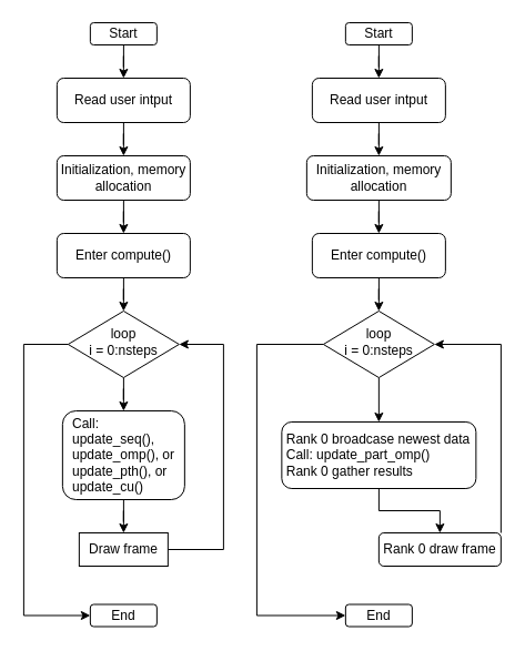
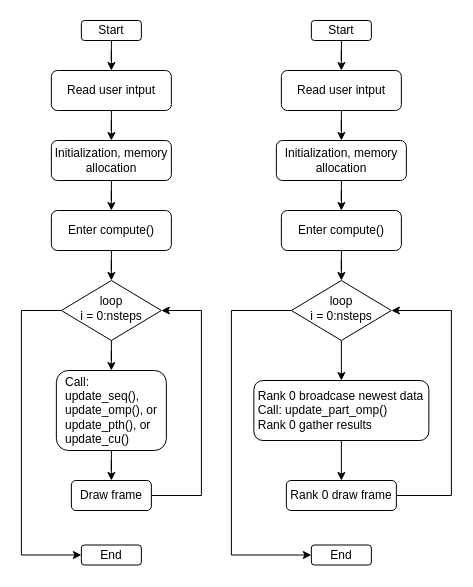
  <mxCell id="0" />
  <mxCell id="1" parent="0" />
  <mxCell id="2" style="edgeStyle=orthogonalEdgeStyle;rounded=0;orthogonalLoop=1;jettySize=auto;html=1;entryX=0.5;entryY=0;entryDx=0;entryDy=0;" parent="1" source="3" target="8" edge="1"><mxGeometry relative="1" as="geometry" /></mxCell>
  <mxCell id="3" value="Initialization, memory allocation" style="rounded=1;whiteSpace=wrap;html=1;fontSize=12;glass=0;strokeWidth=1;shadow=0;" parent="1" vertex="1"><mxGeometry x="50.86" y="140" width="120" height="40" as="geometry" /></mxCell>
  <mxCell id="4" style="edgeStyle=orthogonalEdgeStyle;rounded=0;orthogonalLoop=1;jettySize=auto;html=1;entryX=0.5;entryY=0;entryDx=0;entryDy=0;" parent="1" source="6" target="14" edge="1"><mxGeometry relative="1" as="geometry" /></mxCell>
  <mxCell id="5" style="edgeStyle=orthogonalEdgeStyle;rounded=0;orthogonalLoop=1;jettySize=auto;html=1;entryX=0;entryY=0.5;entryDx=0;entryDy=0;" parent="1" source="6" target="17" edge="1"><mxGeometry relative="1" as="geometry"><Array as="points"><mxPoint x="20.86" y="310" /><mxPoint x="20.86" y="555" /></Array></mxGeometry></mxCell>
  <mxCell id="6" value="loop&lt;br&gt;i = 0:nsteps" style="rhombus;whiteSpace=wrap;html=1;shadow=0;fontFamily=Helvetica;fontSize=12;align=center;strokeWidth=1;spacing=6;spacingTop=-4;" parent="1" vertex="1"><mxGeometry x="60.86" y="280" width="100" height="60" as="geometry" /></mxCell>
  <mxCell id="7" style="edgeStyle=orthogonalEdgeStyle;rounded=0;orthogonalLoop=1;jettySize=auto;html=1;entryX=0.5;entryY=0;entryDx=0;entryDy=0;" parent="1" source="8" target="6" edge="1"><mxGeometry relative="1" as="geometry" /></mxCell>
  <mxCell id="8" value="Enter compute()" style="rounded=1;whiteSpace=wrap;html=1;fontSize=12;glass=0;strokeWidth=1;shadow=0;" parent="1" vertex="1"><mxGeometry x="50.86" y="210" width="120" height="40" as="geometry" /></mxCell>
  <mxCell id="9" style="edgeStyle=orthogonalEdgeStyle;rounded=0;orthogonalLoop=1;jettySize=auto;html=1;entryX=0.5;entryY=0;entryDx=0;entryDy=0;" parent="1" source="10" target="3" edge="1"><mxGeometry relative="1" as="geometry" /></mxCell>
  <mxCell id="10" value="Read user intput" style="rounded=1;whiteSpace=wrap;html=1;fontSize=12;glass=0;strokeWidth=1;shadow=0;" parent="1" vertex="1"><mxGeometry x="50.86" y="70" width="120" height="40" as="geometry" /></mxCell>
  <mxCell id="11" style="edgeStyle=orthogonalEdgeStyle;rounded=0;orthogonalLoop=1;jettySize=auto;html=1;entryX=0.5;entryY=0;entryDx=0;entryDy=0;" parent="1" source="12" target="10" edge="1"><mxGeometry relative="1" as="geometry" /></mxCell>
  <mxCell id="12" value="Start" style="rounded=1;whiteSpace=wrap;html=1;fontSize=12;glass=0;strokeWidth=1;shadow=0;" parent="1" vertex="1"><mxGeometry x="80.86" y="20" width="60" height="20" as="geometry" /></mxCell>
  <mxCell id="13" style="edgeStyle=orthogonalEdgeStyle;rounded=0;orthogonalLoop=1;jettySize=auto;html=1;entryX=0.5;entryY=0;entryDx=0;entryDy=0;" parent="1" source="14" target="16" edge="1"><mxGeometry relative="1" as="geometry" /></mxCell>
  <mxCell id="14" value="&lt;div style=&quot;text-align: left;&quot;&gt;&lt;span style=&quot;background-color: initial;&quot;&gt;Call:&lt;/span&gt;&lt;/div&gt;&lt;div style=&quot;text-align: left;&quot;&gt;&lt;span style=&quot;background-color: initial;&quot;&gt;update_seq(),&amp;nbsp;&lt;/span&gt;&lt;/div&gt;&lt;div style=&quot;text-align: left;&quot;&gt;&lt;span style=&quot;background-color: initial;&quot;&gt;update_omp(), or&lt;/span&gt;&lt;/div&gt;&lt;div style=&quot;text-align: left;&quot;&gt;update_pth(), or&lt;/div&gt;&lt;div style=&quot;text-align: left;&quot;&gt;update_cu()&lt;/div&gt;" style="rounded=1;whiteSpace=wrap;html=1;fontSize=12;glass=0;strokeWidth=1;shadow=0;" parent="1" vertex="1"><mxGeometry x="55.86" y="370" width="110" height="80" as="geometry" /></mxCell>
  <mxCell id="15" style="edgeStyle=orthogonalEdgeStyle;rounded=0;orthogonalLoop=1;jettySize=auto;html=1;entryX=1;entryY=0.5;entryDx=0;entryDy=0;" parent="1" source="16" target="6" edge="1"><mxGeometry relative="1" as="geometry"><Array as="points"><mxPoint x="200.86" y="495" /><mxPoint x="200.86" y="310" /></Array></mxGeometry></mxCell>
- <mxCell id="16" value="Draw frame" style="whiteSpace=wrap;html=1;rounded=0;" parent="1" vertex="1"><mxGeometry x="70.86" y="480" width="80" height="30" as="geometry" /></mxCell>
+ <mxCell id="16" value="Draw frame" style="rounded=1;whiteSpace=wrap;html=1;" parent="1" vertex="1"><mxGeometry x="70.86" y="480" width="80" height="30" as="geometry" /></mxCell>
  <mxCell id="17" value="End" style="rounded=1;whiteSpace=wrap;html=1;fontSize=12;glass=0;strokeWidth=1;shadow=0;" parent="1" vertex="1"><mxGeometry x="80.86" y="544.5" width="60" height="20" as="geometry" /></mxCell>
  <mxCell id="18" style="edgeStyle=orthogonalEdgeStyle;rounded=0;orthogonalLoop=1;jettySize=auto;html=1;entryX=0.5;entryY=0;entryDx=0;entryDy=0;" parent="1" source="19" target="24" edge="1"><mxGeometry relative="1" as="geometry" /></mxCell>
  <mxCell id="19" value="Initialization, memory allocation" style="rounded=1;whiteSpace=wrap;html=1;fontSize=12;glass=0;strokeWidth=1;shadow=0;" parent="1" vertex="1"><mxGeometry x="275.86" y="140" width="130" height="40" as="geometry" /></mxCell>
  <mxCell id="20" style="edgeStyle=orthogonalEdgeStyle;rounded=0;orthogonalLoop=1;jettySize=auto;html=1;entryX=0.5;entryY=0;entryDx=0;entryDy=0;" parent="1" source="22" target="30" edge="1"><mxGeometry relative="1" as="geometry" /></mxCell>
  <mxCell id="21" style="edgeStyle=orthogonalEdgeStyle;rounded=0;orthogonalLoop=1;jettySize=auto;html=1;entryX=0;entryY=0.5;entryDx=0;entryDy=0;" parent="1" source="22" target="33" edge="1"><mxGeometry relative="1" as="geometry"><Array as="points"><mxPoint x="230.86" y="310" /><mxPoint x="230.86" y="554" /></Array></mxGeometry></mxCell>
  <mxCell id="22" value="loop&lt;br&gt;i = 0:nsteps" style="rhombus;whiteSpace=wrap;html=1;shadow=0;fontFamily=Helvetica;fontSize=12;align=center;strokeWidth=1;spacing=6;spacingTop=-4;" parent="1" vertex="1"><mxGeometry x="290.86" y="280" width="100" height="60" as="geometry" /></mxCell>
  <mxCell id="23" style="edgeStyle=orthogonalEdgeStyle;rounded=0;orthogonalLoop=1;jettySize=auto;html=1;entryX=0.5;entryY=0;entryDx=0;entryDy=0;" parent="1" source="24" target="22" edge="1"><mxGeometry relative="1" as="geometry" /></mxCell>
  <mxCell id="24" value="Enter compute()" style="rounded=1;whiteSpace=wrap;html=1;fontSize=12;glass=0;strokeWidth=1;shadow=0;" parent="1" vertex="1"><mxGeometry x="280.86" y="210" width="120" height="40" as="geometry" /></mxCell>
  <mxCell id="25" style="edgeStyle=orthogonalEdgeStyle;rounded=0;orthogonalLoop=1;jettySize=auto;html=1;entryX=0.5;entryY=0;entryDx=0;entryDy=0;" parent="1" source="26" target="19" edge="1"><mxGeometry relative="1" as="geometry" /></mxCell>
  <mxCell id="26" value="Read user intput" style="rounded=1;whiteSpace=wrap;html=1;fontSize=12;glass=0;strokeWidth=1;shadow=0;" parent="1" vertex="1"><mxGeometry x="280.86" y="70" width="120" height="40" as="geometry" /></mxCell>
  <mxCell id="27" style="edgeStyle=orthogonalEdgeStyle;rounded=0;orthogonalLoop=1;jettySize=auto;html=1;entryX=0.5;entryY=0;entryDx=0;entryDy=0;" parent="1" source="28" target="26" edge="1"><mxGeometry relative="1" as="geometry" /></mxCell>
  <mxCell id="28" value="Start" style="rounded=1;whiteSpace=wrap;html=1;fontSize=12;glass=0;strokeWidth=1;shadow=0;" parent="1" vertex="1"><mxGeometry x="310.86" y="20" width="60" height="20" as="geometry" /></mxCell>
  <mxCell id="29" style="edgeStyle=orthogonalEdgeStyle;rounded=0;orthogonalLoop=1;jettySize=auto;html=1;entryX=0.5;entryY=0;entryDx=0;entryDy=0;" parent="1" source="30" target="32" edge="1"><mxGeometry relative="1" as="geometry" /></mxCell>
  <mxCell id="30" value="&lt;div style=&quot;text-align: left;&quot;&gt;Rank 0 broadcase newest data&lt;/div&gt;&lt;div style=&quot;text-align: left;&quot;&gt;Call: update_part_omp()&amp;nbsp;&lt;/div&gt;&lt;div style=&quot;text-align: left;&quot;&gt;Rank 0 gather results&lt;/div&gt;" style="rounded=1;whiteSpace=wrap;html=1;fontSize=12;glass=0;strokeWidth=1;shadow=0;" parent="1" vertex="1"><mxGeometry x="253.36" y="380" width="175" height="60" as="geometry" /></mxCell>
  <mxCell id="31" style="edgeStyle=orthogonalEdgeStyle;rounded=0;orthogonalLoop=1;jettySize=auto;html=1;entryX=1;entryY=0.5;entryDx=0;entryDy=0;" parent="1" source="32" target="22" edge="1"><mxGeometry relative="1" as="geometry"><Array as="points"><mxPoint x="450.86" y="495" /><mxPoint x="450.86" y="310" /></Array></mxGeometry></mxCell>
- <mxCell id="32" value="Rank 0 draw frame" style="rounded=1;whiteSpace=wrap;html=1;" parent="1" vertex="1"><mxGeometry x="340.86" y="480" width="110" height="30" as="geometry" /></mxCell>
+ <mxCell id="32" value="Rank 0 draw frame" style="rounded=1;whiteSpace=wrap;html=1;" parent="1" vertex="1"><mxGeometry x="285.86" y="480" width="110" height="30" as="geometry" /></mxCell>
  <mxCell id="33" value="End" style="rounded=1;whiteSpace=wrap;html=1;fontSize=12;glass=0;strokeWidth=1;shadow=0;" parent="1" vertex="1"><mxGeometry x="310.86" y="544.5" width="60" height="20" as="geometry" /></mxCell>
